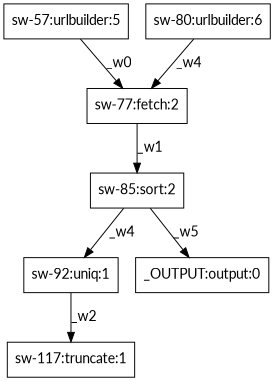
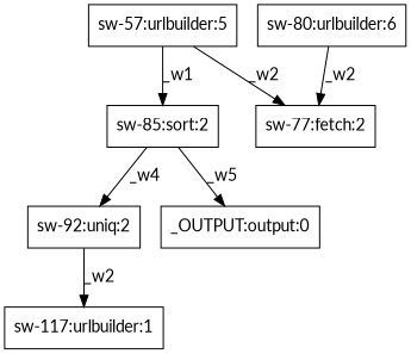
  digraph {
    fontname=Lato
    node [fontname=Lato shape=box]
    edge [fontname=Lato]
    n1 [label="sw-85:sort:2"]
-   n2 [label="sw-92:uniq:1"]
+   n2 [label="sw-92:uniq:2"]
    n3 [label="_OUTPUT:output:0"]
-   n4 [label="sw-117:truncate:1"]
+   n4 [label="sw-117:urlbuilder:1"]
    n5 [label="sw-57:urlbuilder:5"]
    n6 [label="sw-77:fetch:2"]
    n7 [label="sw-80:urlbuilder:6"]
    n1 -> n2 [label=_w4]
    n1 -> n3 [label=_w5]
    n2 -> n4 [label=_w2]
-   n5 -> n6 [label=_w0]
-   n6 -> n1 [label=_w1]
-   n7 -> n6 [label=_w4]
+   n5 -> n6 [label=_w2]
+   n5 -> n1 [label=_w1]
+   n7 -> n6 [label=_w2]
  }
